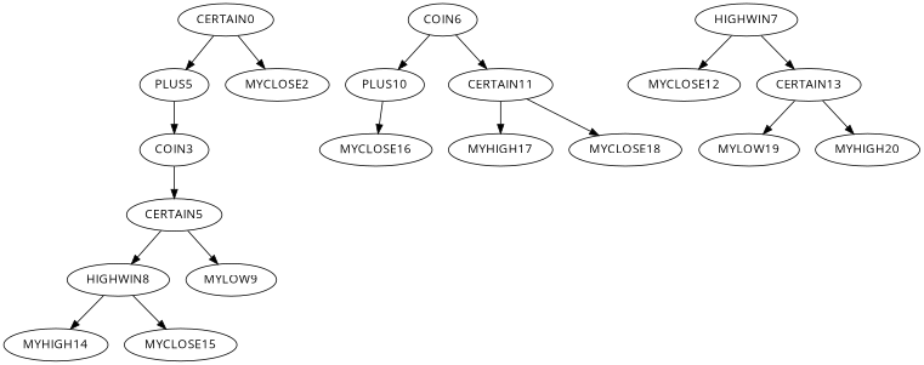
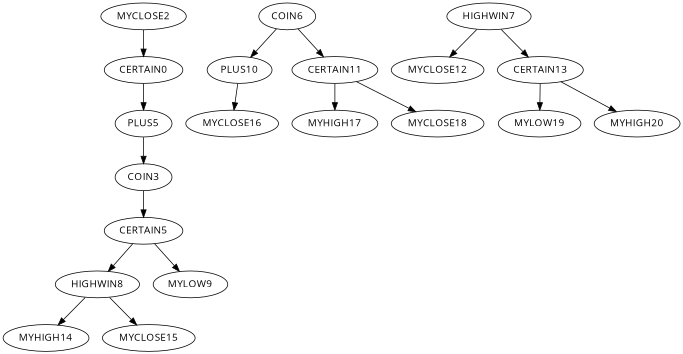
  digraph {
    fontname="Open Sans"
    node [fontname="Open Sans"]
    edge [fontname="Open Sans"]
    n1 [label=PLUS5]
    CERTAIN0
    MYCLOSE2
    COIN3
    CERTAIN5
    HIGHWIN8
    MYLOW9
    COIN6
    PLUS10
    CERTAIN11
    HIGHWIN7
    MYCLOSE12
    CERTAIN13
    MYHIGH14
    MYCLOSE15
    MYCLOSE16
    MYHIGH17
    MYCLOSE18
    MYLOW19
    MYHIGH20
    n1 -> COIN3
    CERTAIN0 -> n1
-   CERTAIN0 -> MYCLOSE2
+   MYCLOSE2 -> CERTAIN0
    COIN3 -> CERTAIN5
    CERTAIN5 -> HIGHWIN8
    CERTAIN5 -> MYLOW9
    HIGHWIN8 -> MYHIGH14
    HIGHWIN8 -> MYCLOSE15
    COIN6 -> PLUS10
    COIN6 -> CERTAIN11
    PLUS10 -> MYCLOSE16
    CERTAIN11 -> MYHIGH17
    CERTAIN11 -> MYCLOSE18
    HIGHWIN7 -> MYCLOSE12
    HIGHWIN7 -> CERTAIN13
    CERTAIN13 -> MYLOW19
    CERTAIN13 -> MYHIGH20
  }
